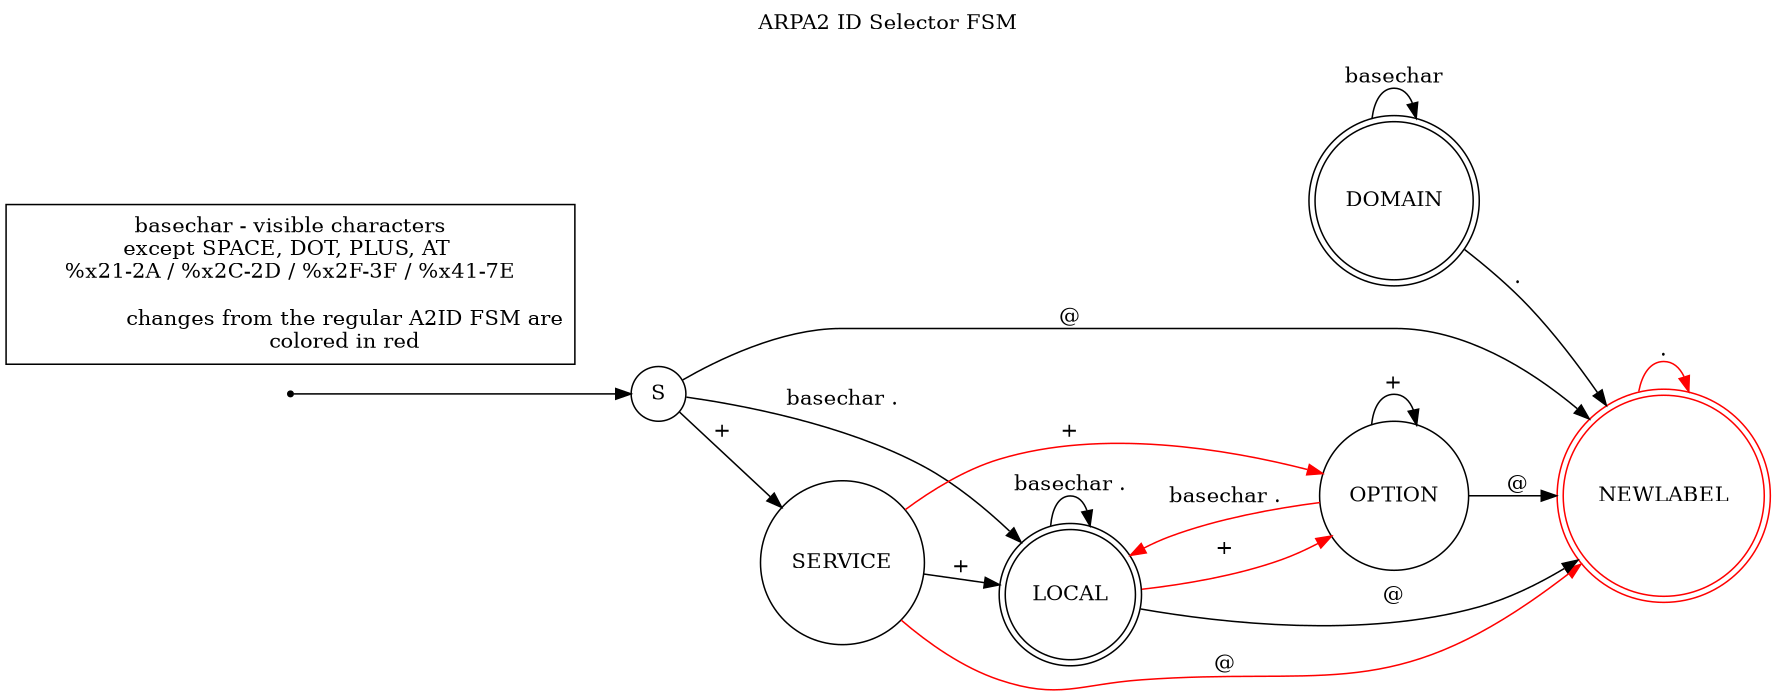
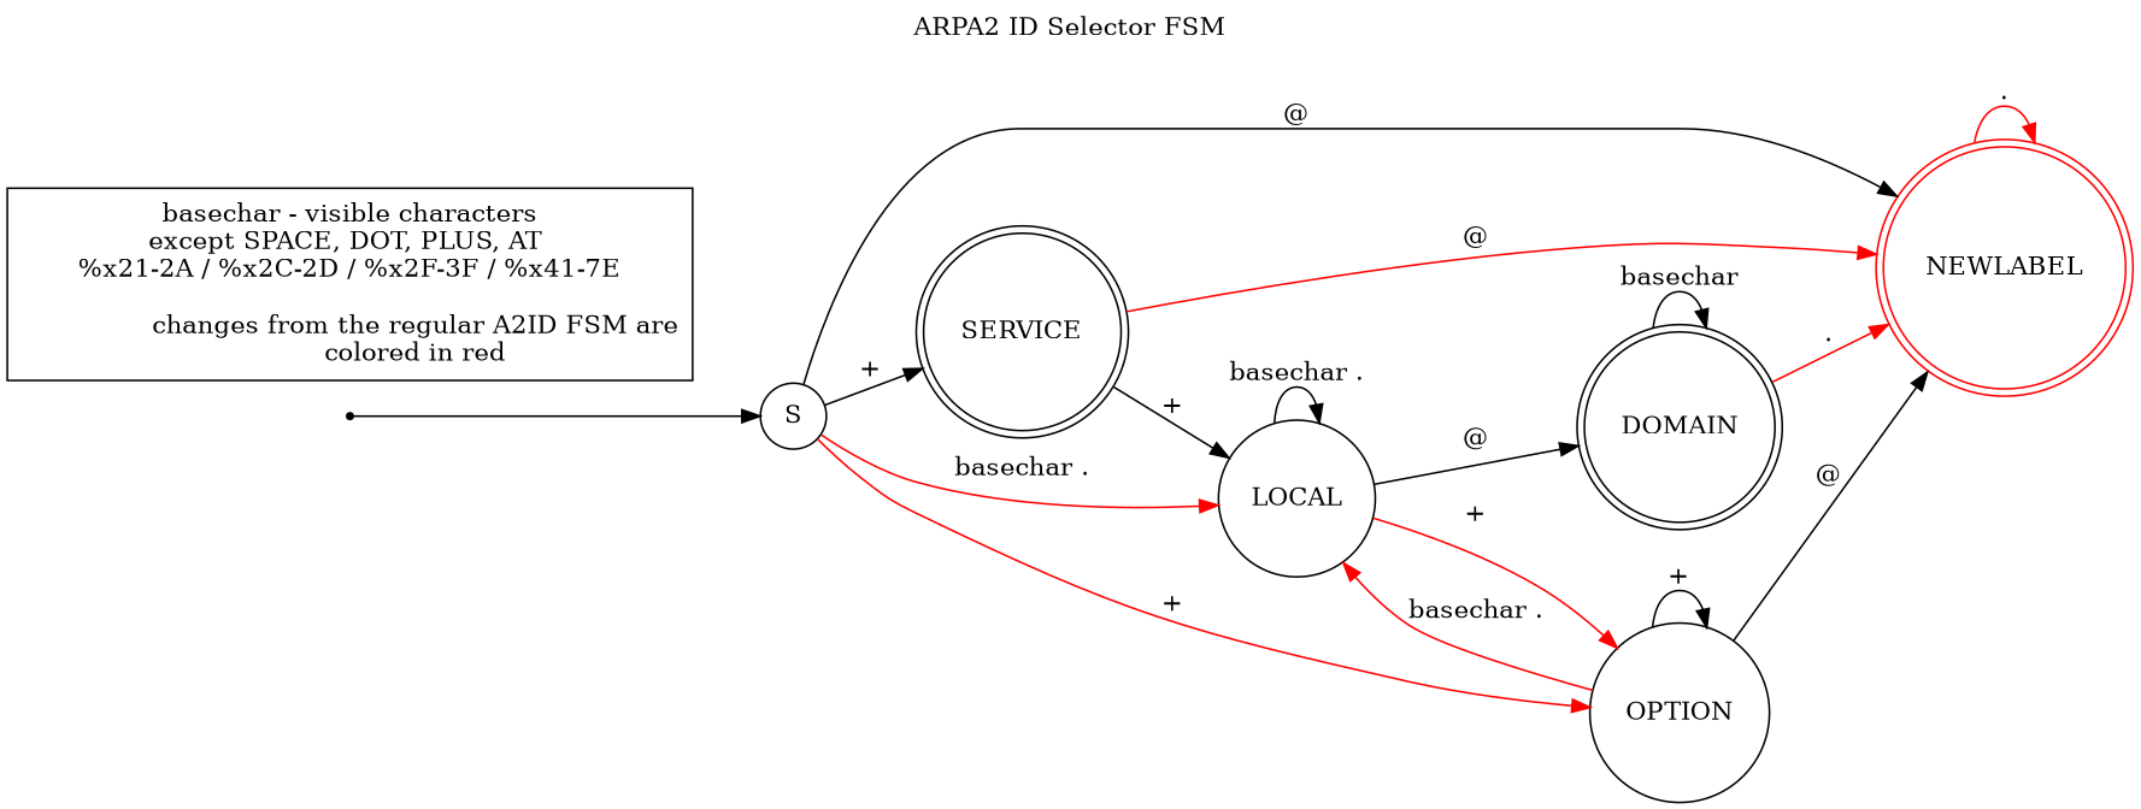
  digraph {
    label="ARPA2 ID Selector FSM\n\n"
    labelloc=t
    rankdir=LR
    node [shape=circle color=black]
    DOMAIN [shape=doublecircle color=""]
    NEWLABEL [color=red shape=doublecircle]
    qi [shape=point]
    S
-   SERVICE
-   LOCAL [shape=doublecircle]
+   SERVICE [shape=doublecircle]
+   LOCAL
    OPTION
    n8 [label="basechar - visible characters\nexcept SPACE, DOT, PLUS, AT \n%x21-2A / %x2C-2D / %x2F-3F / %x41-7E\n\n		changes from the regular A2ID FSM are\n		colored in red" margin="0.1,0.1" shape=box]
    DOMAIN -> DOMAIN [label=basechar]
-   DOMAIN -> NEWLABEL [label="."]
+   DOMAIN -> NEWLABEL [label="." color=red]
    NEWLABEL -> NEWLABEL [color=red label="."]
    qi -> S
    S -> NEWLABEL [label="@"]
    S -> SERVICE [label="+"]
-   S -> LOCAL [label="basechar ."]
+   S -> LOCAL [label="basechar ." color=red]
    SERVICE -> NEWLABEL [color=red label="@"]
    SERVICE -> LOCAL [label="+"]
-   SERVICE -> OPTION [color=red label="+"]
-   LOCAL -> NEWLABEL [label="@"]
+   S -> OPTION [color=red label="+"]
+   LOCAL -> DOMAIN [label="@"]
    LOCAL -> LOCAL [label="basechar ."]
    LOCAL -> OPTION [color=red label="+"]
    OPTION -> NEWLABEL [label="@"]
    OPTION -> LOCAL [color=red label="basechar ."]
    OPTION -> OPTION [label="+"]
  }
